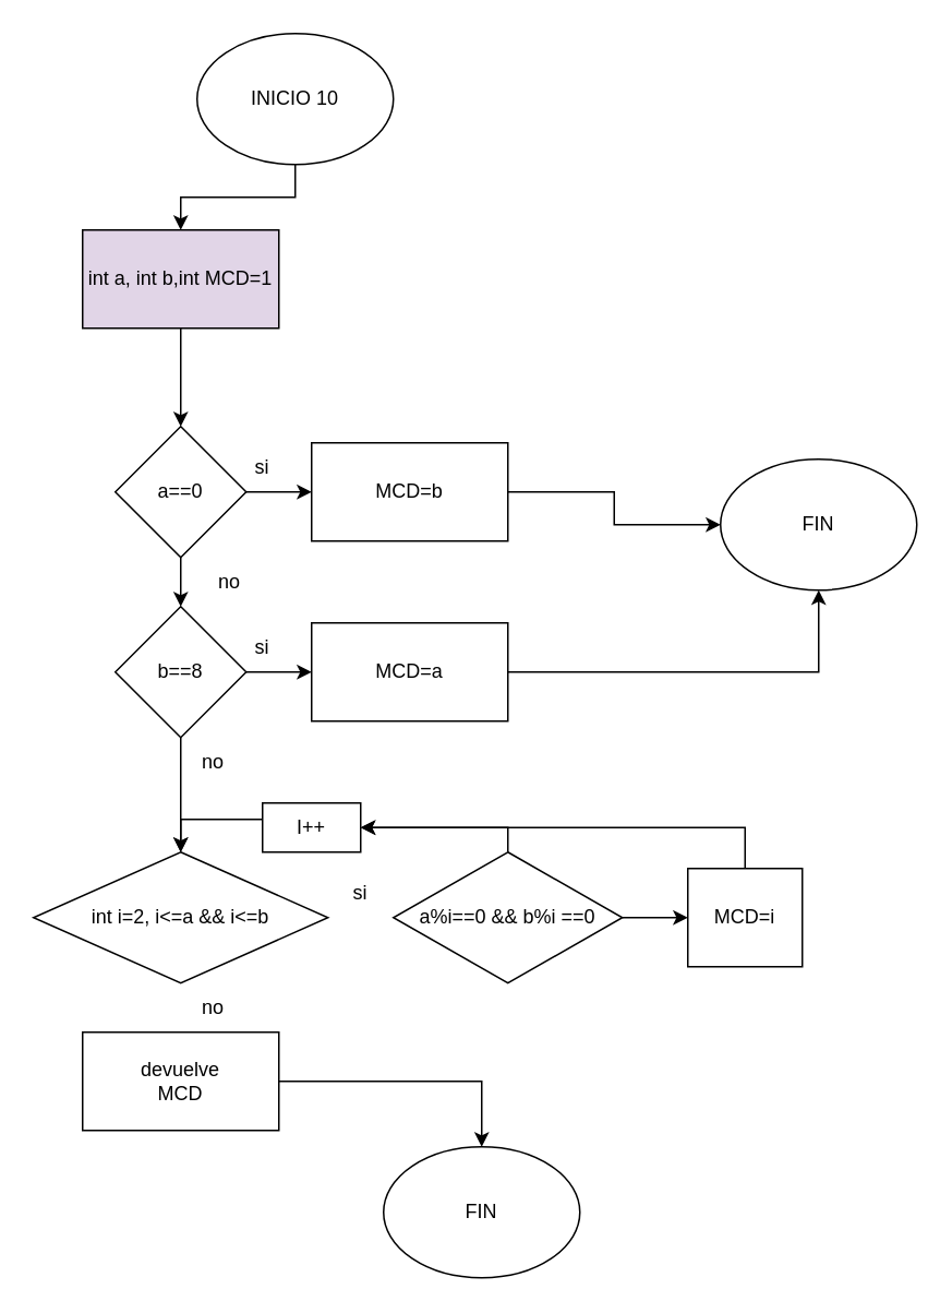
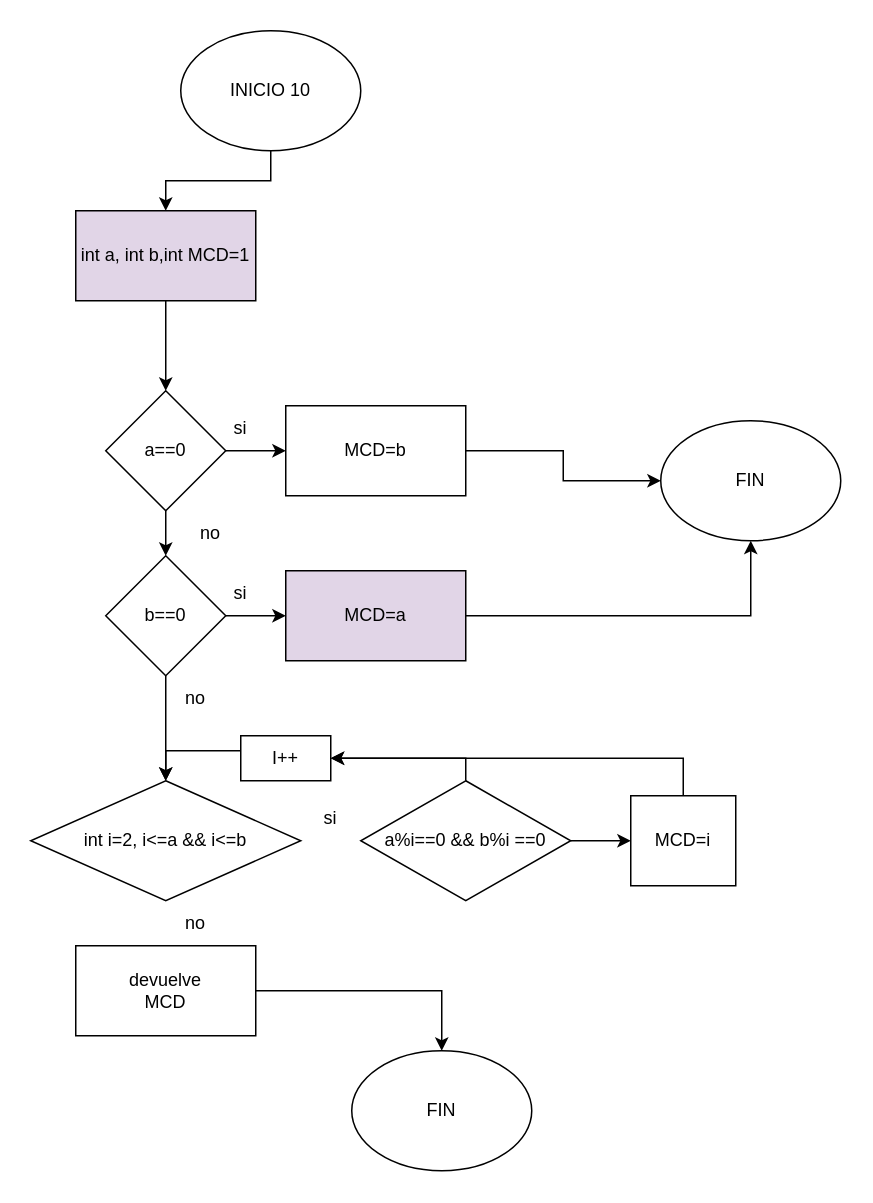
  <mxCell id="0" />
  <mxCell id="1" parent="0" />
  <mxCell id="2" value="" style="edgeStyle=orthogonalEdgeStyle;rounded=0;orthogonalLoop=1;jettySize=auto;html=1;" edge="1" parent="1" source="3" target="5"><mxGeometry relative="1" as="geometry" /></mxCell>
  <mxCell id="3" value="INICIO 10" style="ellipse;whiteSpace=wrap;html=1;" vertex="1" parent="1"><mxGeometry x="120" y="20" width="120" height="80" as="geometry" /></mxCell>
  <mxCell id="4" value="" style="edgeStyle=orthogonalEdgeStyle;rounded=0;orthogonalLoop=1;jettySize=auto;html=1;" edge="1" parent="1" source="5" target="8"><mxGeometry relative="1" as="geometry" /></mxCell>
  <mxCell id="5" value="int a, int b,int MCD=1" style="whiteSpace=wrap;html=1;fillColor=#e1d5e7;" vertex="1" parent="1"><mxGeometry x="50" y="140" width="120" height="60" as="geometry" /></mxCell>
  <mxCell id="6" value="" style="edgeStyle=orthogonalEdgeStyle;rounded=0;orthogonalLoop=1;jettySize=auto;html=1;" edge="1" parent="1" source="8" target="10"><mxGeometry relative="1" as="geometry" /></mxCell>
  <mxCell id="7" value="" style="edgeStyle=orthogonalEdgeStyle;rounded=0;orthogonalLoop=1;jettySize=auto;html=1;" edge="1" parent="1" source="8" target="13"><mxGeometry relative="1" as="geometry" /></mxCell>
  <mxCell id="8" value="a==0" style="rhombus;whiteSpace=wrap;html=1;" vertex="1" parent="1"><mxGeometry x="70" y="260" width="80" height="80" as="geometry" /></mxCell>
  <mxCell id="9" style="edgeStyle=orthogonalEdgeStyle;rounded=0;orthogonalLoop=1;jettySize=auto;html=1;entryX=0;entryY=0.5;entryDx=0;entryDy=0;" edge="1" parent="1" source="10" target="27"><mxGeometry relative="1" as="geometry" /></mxCell>
  <mxCell id="10" value="MCD=b" style="whiteSpace=wrap;html=1;" vertex="1" parent="1"><mxGeometry x="190" y="270" width="120" height="60" as="geometry" /></mxCell>
  <mxCell id="11" value="" style="edgeStyle=orthogonalEdgeStyle;rounded=0;orthogonalLoop=1;jettySize=auto;html=1;" edge="1" parent="1" source="13" target="15"><mxGeometry relative="1" as="geometry" /></mxCell>
  <mxCell id="12" value="" style="edgeStyle=orthogonalEdgeStyle;rounded=0;orthogonalLoop=1;jettySize=auto;html=1;" edge="1" parent="1" source="13" target="16"><mxGeometry relative="1" as="geometry" /></mxCell>
- <mxCell id="13" value="b==8" style="rhombus;whiteSpace=wrap;html=1;" vertex="1" parent="1"><mxGeometry x="70" y="370" width="80" height="80" as="geometry" /></mxCell>
+ <mxCell id="13" value="b==0" style="rhombus;whiteSpace=wrap;html=1;" vertex="1" parent="1"><mxGeometry x="70" y="370" width="80" height="80" as="geometry" /></mxCell>
  <mxCell id="14" style="edgeStyle=orthogonalEdgeStyle;rounded=0;orthogonalLoop=1;jettySize=auto;html=1;entryX=0.5;entryY=1;entryDx=0;entryDy=0;" edge="1" parent="1" source="15" target="27"><mxGeometry relative="1" as="geometry" /></mxCell>
- <mxCell id="15" value="MCD=a" style="whiteSpace=wrap;html=1;" vertex="1" parent="1"><mxGeometry x="190" y="380" width="120" height="60" as="geometry" /></mxCell>
+ <mxCell id="15" value="MCD=a" style="whiteSpace=wrap;html=1;fillColor=#e1d5e7;" vertex="1" parent="1"><mxGeometry x="190" y="380" width="120" height="60" as="geometry" /></mxCell>
  <mxCell id="16" value="int i=2, i&amp;lt;=a &amp;amp;&amp;amp; i&amp;lt;=b" style="rhombus;whiteSpace=wrap;html=1;" vertex="1" parent="1"><mxGeometry x="20" y="520" width="180" height="80" as="geometry" /></mxCell>
  <mxCell id="17" value="" style="edgeStyle=orthogonalEdgeStyle;rounded=0;orthogonalLoop=1;jettySize=auto;html=1;" edge="1" parent="1" source="19" target="21"><mxGeometry relative="1" as="geometry" /></mxCell>
  <mxCell id="18" style="edgeStyle=orthogonalEdgeStyle;rounded=0;orthogonalLoop=1;jettySize=auto;html=1;" edge="1" parent="1" source="19" target="23"><mxGeometry relative="1" as="geometry"><mxPoint x="310" y="490" as="targetPoint" /><Array as="points"><mxPoint x="310" y="505" /></Array></mxGeometry></mxCell>
  <mxCell id="19" value="a%i==0 &amp;amp;&amp;amp; b%i ==0" style="rhombus;whiteSpace=wrap;html=1;" vertex="1" parent="1"><mxGeometry x="240" y="520" width="140" height="80" as="geometry" /></mxCell>
  <mxCell id="20" style="edgeStyle=orthogonalEdgeStyle;rounded=0;orthogonalLoop=1;jettySize=auto;html=1;entryX=1;entryY=0.5;entryDx=0;entryDy=0;" edge="1" parent="1" source="21" target="23"><mxGeometry relative="1" as="geometry"><Array as="points"><mxPoint x="455" y="505" /></Array></mxGeometry></mxCell>
  <mxCell id="21" value="MCD=i" style="whiteSpace=wrap;html=1;" vertex="1" parent="1"><mxGeometry x="420" y="530" width="70" height="60" as="geometry" /></mxCell>
  <mxCell id="22" style="edgeStyle=orthogonalEdgeStyle;rounded=0;orthogonalLoop=1;jettySize=auto;html=1;entryX=0.5;entryY=0;entryDx=0;entryDy=0;" edge="1" parent="1" source="23" target="16"><mxGeometry relative="1" as="geometry"><Array as="points"><mxPoint x="110" y="500" /></Array></mxGeometry></mxCell>
  <mxCell id="23" value="I++" style="rounded=0;whiteSpace=wrap;html=1;" vertex="1" parent="1"><mxGeometry x="160" y="490" width="60" height="30" as="geometry" /></mxCell>
  <mxCell id="24" style="edgeStyle=orthogonalEdgeStyle;rounded=0;orthogonalLoop=1;jettySize=auto;html=1;" edge="1" parent="1" source="25" target="26"><mxGeometry relative="1" as="geometry" /></mxCell>
  <mxCell id="25" value="devuelve&lt;div&gt;MCD&lt;/div&gt;" style="whiteSpace=wrap;html=1;" vertex="1" parent="1"><mxGeometry x="50" y="630" width="120" height="60" as="geometry" /></mxCell>
  <mxCell id="26" value="FIN" style="ellipse;whiteSpace=wrap;html=1;" vertex="1" parent="1"><mxGeometry x="234" y="700" width="120" height="80" as="geometry" /></mxCell>
  <mxCell id="27" value="FIN" style="ellipse;whiteSpace=wrap;html=1;" vertex="1" parent="1"><mxGeometry x="440" y="280" width="120" height="80" as="geometry" /></mxCell>
  <mxCell id="28" value="si" style="text;html=1;align=center;verticalAlign=middle;whiteSpace=wrap;rounded=0;" vertex="1" parent="1"><mxGeometry x="130" y="270" width="60" height="30" as="geometry" /></mxCell>
  <mxCell id="29" value="si" style="text;html=1;align=center;verticalAlign=middle;whiteSpace=wrap;rounded=0;" vertex="1" parent="1"><mxGeometry x="130" y="380" width="60" height="30" as="geometry" /></mxCell>
  <mxCell id="30" value="si" style="text;html=1;align=center;verticalAlign=middle;whiteSpace=wrap;rounded=0;" vertex="1" parent="1"><mxGeometry x="190" y="530" width="60" height="30" as="geometry" /></mxCell>
  <mxCell id="31" value="no" style="text;html=1;align=center;verticalAlign=middle;whiteSpace=wrap;rounded=0;" vertex="1" parent="1"><mxGeometry x="110" y="340" width="60" height="30" as="geometry" /></mxCell>
  <mxCell id="32" value="no" style="text;html=1;align=center;verticalAlign=middle;whiteSpace=wrap;rounded=0;" vertex="1" parent="1"><mxGeometry x="100" y="450" width="60" height="30" as="geometry" /></mxCell>
  <mxCell id="33" value="no" style="text;html=1;align=center;verticalAlign=middle;whiteSpace=wrap;rounded=0;" vertex="1" parent="1"><mxGeometry x="100" y="600" width="60" height="30" as="geometry" /></mxCell>
